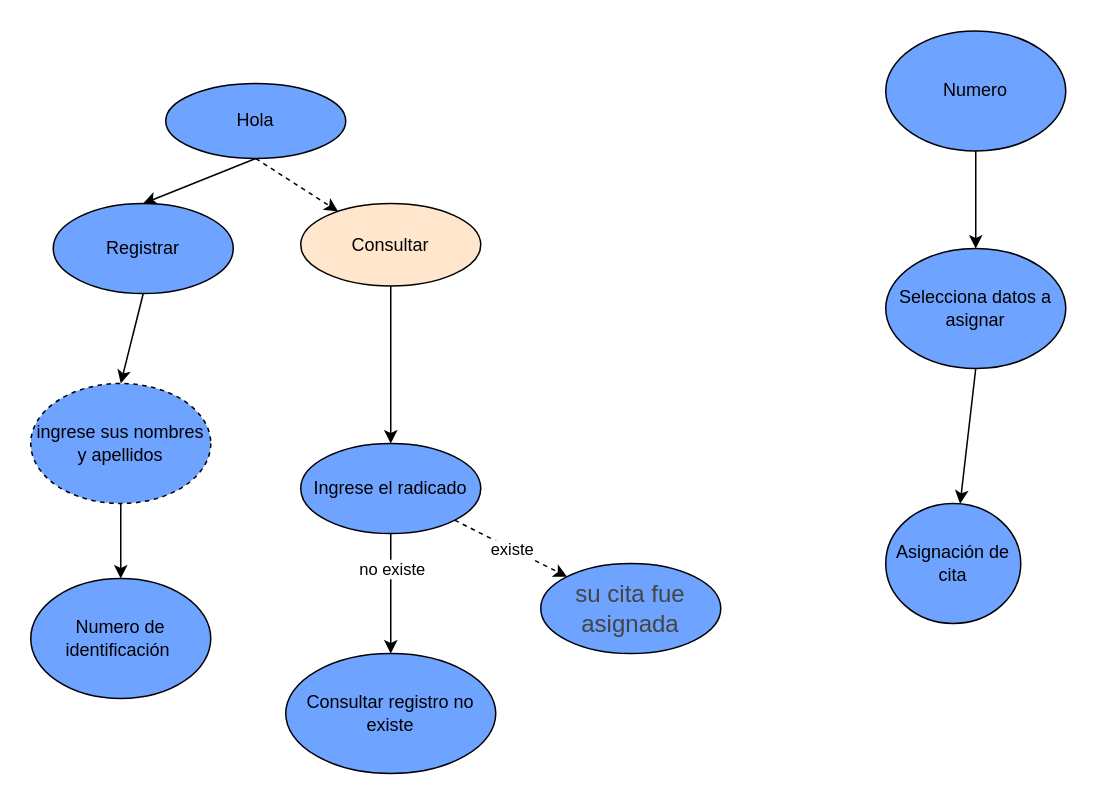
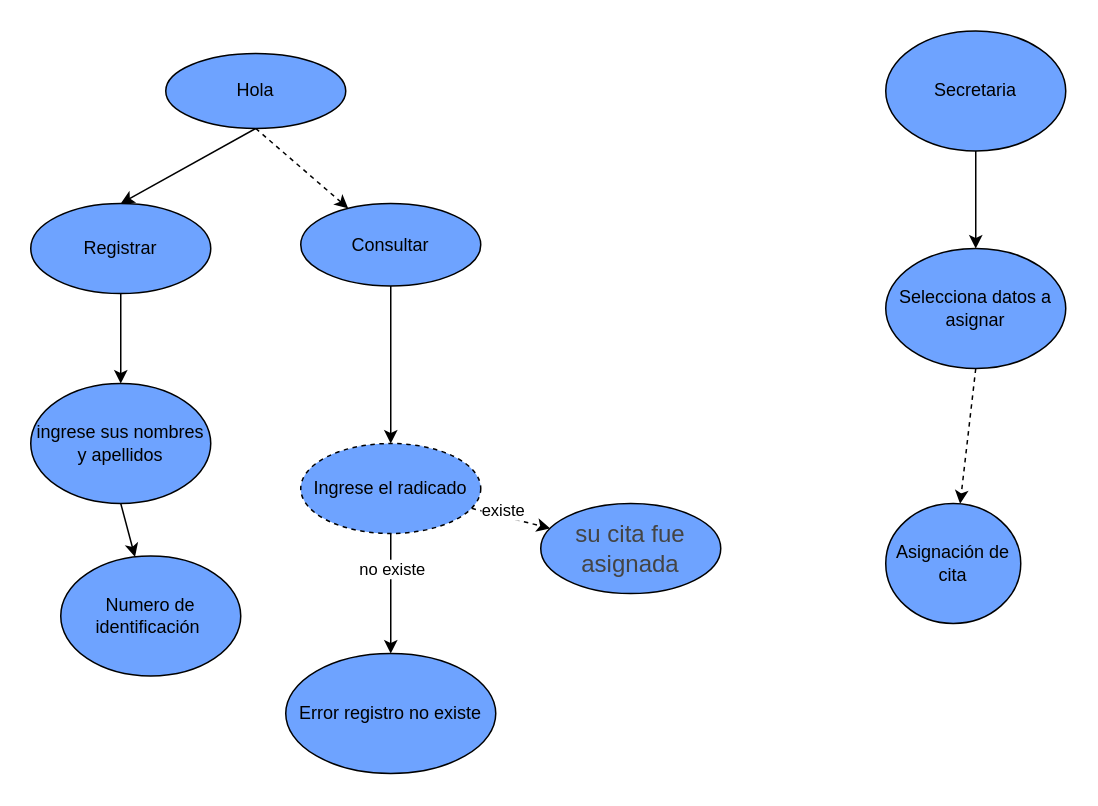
  <mxCell id="0" />
  <mxCell id="1" parent="0" />
  <mxCell id="2" style="rounded=0;orthogonalLoop=1;jettySize=auto;html=1;exitX=0.5;exitY=1;exitDx=0;exitDy=0;entryX=0.5;entryY=0;entryDx=0;entryDy=0;fillColor=#6EA3FF;" edge="1" parent="1" source="4" target="10"><mxGeometry relative="1" as="geometry" /></mxCell>
  <mxCell id="3" style="edgeStyle=none;rounded=0;orthogonalLoop=1;jettySize=auto;html=1;exitX=0.5;exitY=1;exitDx=0;exitDy=0;fillColor=#6EA3FF;dashed=1;" edge="1" parent="1" source="4" target="8"><mxGeometry relative="1" as="geometry" /></mxCell>
- <mxCell id="4" value="Hola" style="ellipse;whiteSpace=wrap;html=1;fillColor=#6EA3FF;" vertex="1" parent="1"><mxGeometry x="110" y="55" width="120" height="50" as="geometry" /></mxCell>
+ <mxCell id="4" value="Hola" style="ellipse;whiteSpace=wrap;html=1;fillColor=#6EA3FF;" vertex="1" parent="1"><mxGeometry x="110" y="35" width="120" height="50" as="geometry" /></mxCell>
  <mxCell id="5" style="edgeStyle=none;rounded=0;orthogonalLoop=1;jettySize=auto;html=1;exitX=0.5;exitY=1;exitDx=0;exitDy=0;fillColor=#6EA3FF;" edge="1" parent="1" source="8" target="16"><mxGeometry relative="1" as="geometry" /></mxCell>
  <mxCell id="6" style="edgeStyle=none;rounded=0;orthogonalLoop=1;jettySize=auto;html=1;fillColor=#6EA3FF;dashed=1;" edge="1" parent="1" source="16" target="17"><mxGeometry relative="1" as="geometry" /></mxCell>
  <mxCell id="7" value="existe" style="edgeLabel;html=1;align=center;verticalAlign=middle;resizable=0;points=[];fillColor=#6EA3FF;" vertex="1" connectable="0" parent="6"><mxGeometry x="0.404" y="4" relative="1" as="geometry"><mxPoint x="-17" y="-4" as="offset" /></mxGeometry></mxCell>
- <mxCell id="8" value="Consultar" style="ellipse;whiteSpace=wrap;html=1;fillColor=#ffe6cc;" vertex="1" parent="1"><mxGeometry x="200" y="135" width="120" height="55" as="geometry" /></mxCell>
+ <mxCell id="8" value="Consultar" style="ellipse;whiteSpace=wrap;html=1;fillColor=#6EA3FF;" vertex="1" parent="1"><mxGeometry x="200" y="135" width="120" height="55" as="geometry" /></mxCell>
  <mxCell id="9" style="edgeStyle=none;rounded=0;orthogonalLoop=1;jettySize=auto;html=1;exitX=0.5;exitY=1;exitDx=0;exitDy=0;entryX=0.5;entryY=0;entryDx=0;entryDy=0;fillColor=#6EA3FF;" edge="1" parent="1" source="10" target="12"><mxGeometry relative="1" as="geometry" /></mxCell>
- <mxCell id="10" value="Registrar" style="ellipse;whiteSpace=wrap;html=1;fillColor=#6EA3FF;" vertex="1" parent="1"><mxGeometry x="35" y="135" width="120" height="60" as="geometry" /></mxCell>
+ <mxCell id="10" value="Registrar" style="ellipse;whiteSpace=wrap;html=1;fillColor=#6EA3FF;" vertex="1" parent="1"><mxGeometry x="20" y="135" width="120" height="60" as="geometry" /></mxCell>
  <mxCell id="11" style="edgeStyle=none;rounded=0;orthogonalLoop=1;jettySize=auto;html=1;exitX=0.5;exitY=1;exitDx=0;exitDy=0;fillColor=#6EA3FF;" edge="1" parent="1" source="12" target="13"><mxGeometry relative="1" as="geometry" /></mxCell>
- <mxCell id="12" value="ingrese sus nombres y apellidos" style="ellipse;whiteSpace=wrap;html=1;fillColor=#6EA3FF;dashed=1;" vertex="1" parent="1"><mxGeometry x="20" y="255" width="120" height="80" as="geometry" /></mxCell>
- <mxCell id="13" value="Numero de identificación&amp;nbsp;" style="ellipse;whiteSpace=wrap;html=1;fillColor=#6EA3FF;" vertex="1" parent="1"><mxGeometry x="20" y="385" width="120" height="80" as="geometry" /></mxCell>
+ <mxCell id="12" value="ingrese sus nombres y apellidos" style="ellipse;whiteSpace=wrap;html=1;fillColor=#6EA3FF;" vertex="1" parent="1"><mxGeometry x="20" y="255" width="120" height="80" as="geometry" /></mxCell>
+ <mxCell id="13" value="Numero de identificación&amp;nbsp;" style="ellipse;whiteSpace=wrap;html=1;fillColor=#6EA3FF;" vertex="1" parent="1"><mxGeometry x="40" y="370" width="120" height="80" as="geometry" /></mxCell>
  <mxCell id="14" style="edgeStyle=none;rounded=0;orthogonalLoop=1;jettySize=auto;html=1;exitX=0.5;exitY=1;exitDx=0;exitDy=0;fillColor=#6EA3FF;" edge="1" parent="1" source="16" target="18"><mxGeometry relative="1" as="geometry" /></mxCell>
  <mxCell id="15" value="no existe" style="edgeLabel;html=1;align=center;verticalAlign=middle;resizable=0;points=[];fillColor=#6EA3FF;" vertex="1" connectable="0" parent="14"><mxGeometry x="0.768" y="3" relative="1" as="geometry"><mxPoint x="-3" y="-48" as="offset" /></mxGeometry></mxCell>
- <mxCell id="16" value="Ingrese el radicado" style="ellipse;whiteSpace=wrap;html=1;fillColor=#6EA3FF;" vertex="1" parent="1"><mxGeometry x="200" y="295" width="120" height="60" as="geometry" /></mxCell>
- <mxCell id="17" value="&lt;font color=&quot;#444444&quot;&gt;&lt;span style=&quot;font-size: 16px&quot;&gt;su cita fue asignada&lt;/span&gt;&lt;/font&gt;" style="ellipse;whiteSpace=wrap;html=1;fillColor=#6EA3FF;" vertex="1" parent="1"><mxGeometry x="360" y="375" width="120" height="60" as="geometry" /></mxCell>
- <mxCell id="18" value="Consultar registro no existe" style="ellipse;whiteSpace=wrap;html=1;fillColor=#6EA3FF;" vertex="1" parent="1"><mxGeometry x="190" y="435" width="140" height="80" as="geometry" /></mxCell>
+ <mxCell id="16" value="Ingrese el radicado" style="ellipse;whiteSpace=wrap;html=1;fillColor=#6EA3FF;dashed=1;" vertex="1" parent="1"><mxGeometry x="200" y="295" width="120" height="60" as="geometry" /></mxCell>
+ <mxCell id="17" value="&lt;font color=&quot;#444444&quot;&gt;&lt;span style=&quot;font-size: 16px&quot;&gt;su cita fue asignada&lt;/span&gt;&lt;/font&gt;" style="ellipse;whiteSpace=wrap;html=1;fillColor=#6EA3FF;" vertex="1" parent="1"><mxGeometry x="360" y="335" width="120" height="60" as="geometry" /></mxCell>
+ <mxCell id="18" value="Error registro no existe" style="ellipse;whiteSpace=wrap;html=1;fillColor=#6EA3FF;" vertex="1" parent="1"><mxGeometry x="190" y="435" width="140" height="80" as="geometry" /></mxCell>
  <mxCell id="19" style="edgeStyle=none;rounded=0;orthogonalLoop=1;jettySize=auto;html=1;exitX=0.5;exitY=1;exitDx=0;exitDy=0;fillColor=#6EA3FF;" edge="1" parent="1" source="20" target="22"><mxGeometry relative="1" as="geometry" /></mxCell>
- <mxCell id="20" value="Numero" style="ellipse;whiteSpace=wrap;html=1;labelBackgroundColor=none;fillColor=#6EA3FF;" vertex="1" parent="1"><mxGeometry x="590" y="20" width="120" height="80" as="geometry" /></mxCell>
- <mxCell id="21" style="edgeStyle=none;rounded=0;orthogonalLoop=1;jettySize=auto;html=1;exitX=0.5;exitY=1;exitDx=0;exitDy=0;fillColor=#6EA3FF;" edge="1" parent="1" source="22" target="23"><mxGeometry relative="1" as="geometry" /></mxCell>
+ <mxCell id="20" value="Secretaria" style="ellipse;whiteSpace=wrap;html=1;labelBackgroundColor=none;fillColor=#6EA3FF;" vertex="1" parent="1"><mxGeometry x="590" y="20" width="120" height="80" as="geometry" /></mxCell>
+ <mxCell id="21" style="edgeStyle=none;rounded=0;orthogonalLoop=1;jettySize=auto;html=1;exitX=0.5;exitY=1;exitDx=0;exitDy=0;fillColor=#6EA3FF;dashed=1;" edge="1" parent="1" source="22" target="23"><mxGeometry relative="1" as="geometry" /></mxCell>
  <mxCell id="22" value="Selecciona datos a asignar" style="ellipse;whiteSpace=wrap;html=1;labelBackgroundColor=none;fillColor=#6EA3FF;" vertex="1" parent="1"><mxGeometry x="590" y="165" width="120" height="80" as="geometry" /></mxCell>
  <mxCell id="23" value="Asignación de cita" style="ellipse;whiteSpace=wrap;html=1;labelBackgroundColor=none;fillColor=#6EA3FF;" vertex="1" parent="1"><mxGeometry x="590" y="335" width="90" height="80" as="geometry" /></mxCell>
